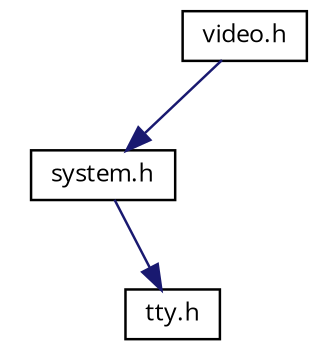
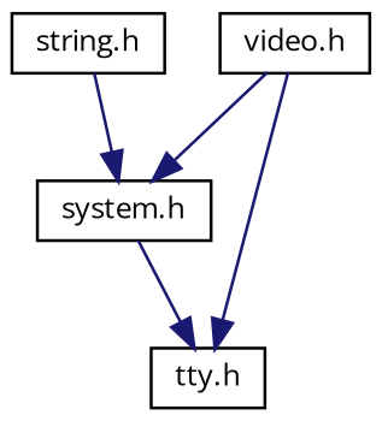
  digraph {
    fontname="Open Sans"
    node [color=black fillcolor=white fontname="Open Sans" fontsize=10 shape=record style=filled]
    edge [color=midnightblue fontname="Open Sans" fontsize=10 labelfontname=Helvetica labelfontsize=10 style=solid]
+   n1 [height=0.2 label="string.h" width=0.4]
    n2 [height=0.2 label="system.h" width=0.4]
    n3 [height=0.2 label="tty.h" width=0.4]
    n4 [height=0.2 label="video.h" width=0.4]
+   n1 -> n2
    n2 -> n3
    n4 -> n2
+   n4 -> n3
  }
